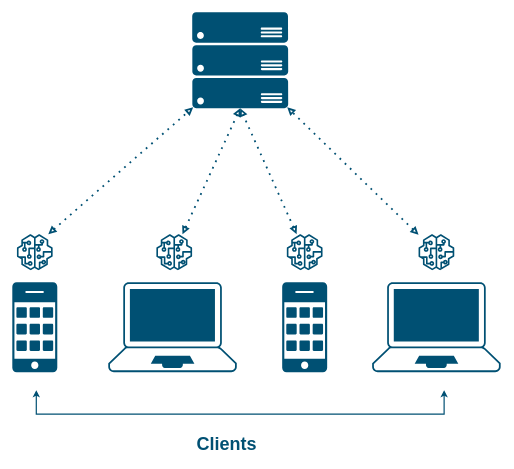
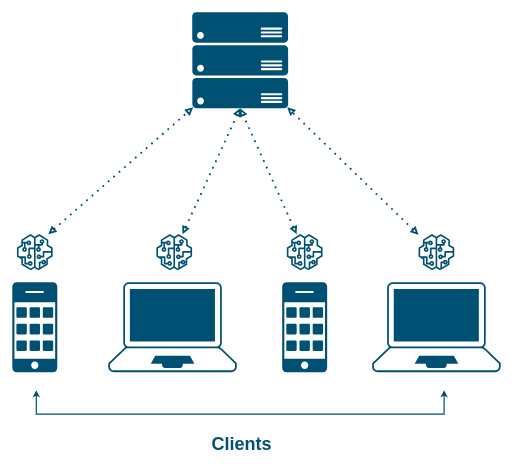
  <mxCell id="0" />
  <mxCell id="1" parent="0" />
  <mxCell id="2" value="" style="sketch=0;points=[[0.015,0.015,0],[0.985,0.015,0],[0.985,0.985,0],[0.015,0.985,0],[0.25,0,0],[0.5,0,0],[0.75,0,0],[1,0.25,0],[1,0.5,0],[1,0.75,0],[0.75,1,0],[0.5,1,0],[0.25,1,0],[0,0.75,0],[0,0.5,0],[0,0.25,0]];verticalLabelPosition=bottom;html=1;verticalAlign=top;aspect=fixed;align=center;pointerEvents=1;shape=mxgraph.cisco19.cell_phone;fillColor=#005073;strokeColor=none;" vertex="1" parent="1"><mxGeometry x="20" y="470" width="75" height="150" as="geometry" /></mxCell>
  <mxCell id="3" value="" style="sketch=0;points=[[0.015,0.015,0],[0.985,0.015,0],[0.985,0.985,0],[0.015,0.985,0],[0.25,0,0],[0.5,0,0],[0.75,0,0],[1,0.25,0],[1,0.5,0],[1,0.75,0],[0.75,1,0],[0.5,1,0],[0.25,1,0],[0,0.75,0],[0,0.5,0],[0,0.25,0]];verticalLabelPosition=bottom;html=1;verticalAlign=top;aspect=fixed;align=center;pointerEvents=1;shape=mxgraph.cisco19.cell_phone;fillColor=#005073;strokeColor=none;" vertex="1" parent="1"><mxGeometry x="470" y="470" width="75" height="150" as="geometry" /></mxCell>
  <mxCell id="4" value="" style="points=[[0.13,0.02,0],[0.5,0,0],[0.87,0.02,0],[0.885,0.4,0],[0.985,0.985,0],[0.5,1,0],[0.015,0.985,0],[0.115,0.4,0]];verticalLabelPosition=bottom;sketch=0;html=1;verticalAlign=top;aspect=fixed;align=center;pointerEvents=1;shape=mxgraph.cisco19.laptop;fillColor=#005073;strokeColor=none;" vertex="1" parent="1"><mxGeometry x="180" y="470" width="214.28" height="150" as="geometry" /></mxCell>
  <mxCell id="5" value="" style="points=[[0.13,0.02,0],[0.5,0,0],[0.87,0.02,0],[0.885,0.4,0],[0.985,0.985,0],[0.5,1,0],[0.015,0.985,0],[0.115,0.4,0]];verticalLabelPosition=bottom;sketch=0;html=1;verticalAlign=top;aspect=fixed;align=center;pointerEvents=1;shape=mxgraph.cisco19.laptop;fillColor=#005073;strokeColor=none;" vertex="1" parent="1"><mxGeometry x="620" y="470" width="214.28" height="150" as="geometry" /></mxCell>
  <mxCell id="6" value="" style="endArrow=classic;startArrow=classic;html=1;rounded=0;strokeWidth=2;strokeColor=#005073;" edge="1" parent="1"><mxGeometry width="50" height="50" relative="1" as="geometry"><mxPoint x="60" y="650" as="sourcePoint" /><mxPoint x="740" y="650" as="targetPoint" /><Array as="points"><mxPoint x="60" y="690" /><mxPoint x="400" y="690" /><mxPoint x="740" y="690" /></Array></mxGeometry></mxCell>
- <mxCell id="7" value="&lt;b&gt;&lt;font color=&quot;#005073&quot; style=&quot;font-size: 30px;&quot;&gt;Clients&lt;/font&gt;&lt;/b&gt;" style="text;html=1;align=center;verticalAlign=middle;whiteSpace=wrap;rounded=0;" vertex="1" parent="1"><mxGeometry x="310" y="720" width="135" height="40" as="geometry" /></mxCell>
+ <mxCell id="7" value="&lt;b&gt;&lt;font color=&quot;#005073&quot; style=&quot;font-size: 30px;&quot;&gt;Clients&lt;/font&gt;&lt;/b&gt;" style="text;html=1;align=center;verticalAlign=middle;whiteSpace=wrap;rounded=0;" vertex="1" parent="1"><mxGeometry x="335" y="720" width="135" height="40" as="geometry" /></mxCell>
  <mxCell id="8" value="" style="verticalLabelPosition=bottom;html=1;verticalAlign=top;align=center;strokeColor=none;fillColor=#005073;shape=mxgraph.azure.server_rack;" vertex="1" parent="1"><mxGeometry x="320" y="20" width="160" height="160" as="geometry" /></mxCell>
  <mxCell id="9" value="" style="sketch=0;outlineConnect=0;fontColor=#232F3E;gradientColor=none;fillColor=#005073;strokeColor=none;dashed=0;verticalLabelPosition=bottom;verticalAlign=top;align=center;html=1;fontSize=12;fontStyle=0;aspect=fixed;pointerEvents=1;shape=mxgraph.aws4.sagemaker_model;" vertex="1" parent="1"><mxGeometry x="27.5" y="390" width="60" height="60" as="geometry" /></mxCell>
  <mxCell id="10" value="" style="sketch=0;outlineConnect=0;fontColor=#232F3E;gradientColor=none;fillColor=#005073;strokeColor=none;dashed=0;verticalLabelPosition=bottom;verticalAlign=top;align=center;html=1;fontSize=12;fontStyle=0;aspect=fixed;pointerEvents=1;shape=mxgraph.aws4.sagemaker_model;" vertex="1" parent="1"><mxGeometry x="260" y="390" width="60" height="60" as="geometry" /></mxCell>
  <mxCell id="11" value="" style="sketch=0;outlineConnect=0;fontColor=#232F3E;gradientColor=none;fillColor=#005073;strokeColor=none;dashed=0;verticalLabelPosition=bottom;verticalAlign=top;align=center;html=1;fontSize=12;fontStyle=0;aspect=fixed;pointerEvents=1;shape=mxgraph.aws4.sagemaker_model;" vertex="1" parent="1"><mxGeometry x="477.5" y="390" width="60" height="60" as="geometry" /></mxCell>
  <mxCell id="12" value="" style="sketch=0;outlineConnect=0;fontColor=#232F3E;gradientColor=none;fillColor=#005073;strokeColor=none;dashed=0;verticalLabelPosition=bottom;verticalAlign=top;align=center;html=1;fontSize=12;fontStyle=0;aspect=fixed;pointerEvents=1;shape=mxgraph.aws4.sagemaker_model;" vertex="1" parent="1"><mxGeometry x="697.14" y="390" width="60" height="60" as="geometry" /></mxCell>
  <mxCell id="13" value="" style="endArrow=block;dashed=1;html=1;dashPattern=1 3;strokeWidth=3;rounded=0;startArrow=block;startFill=0;endFill=0;strokeColor=#005073;exitX=0.878;exitY=0;exitDx=0;exitDy=0;exitPerimeter=0;entryX=0.01;entryY=0.99;entryDx=0;entryDy=0;entryPerimeter=0;" edge="1" parent="1" source="9" target="8"><mxGeometry width="50" height="50" relative="1" as="geometry"><mxPoint x="130" y="320" as="sourcePoint" /><mxPoint x="290" y="200" as="targetPoint" /></mxGeometry></mxCell>
  <mxCell id="14" value="" style="endArrow=block;dashed=1;html=1;dashPattern=1 3;strokeWidth=3;rounded=0;startArrow=block;startFill=0;endFill=0;strokeColor=#005073;entryX=0.5;entryY=1;entryDx=0;entryDy=0;entryPerimeter=0;" edge="1" parent="1" source="10" target="8"><mxGeometry width="50" height="50" relative="1" as="geometry"><mxPoint x="320" y="382" as="sourcePoint" /><mxPoint x="562" y="170" as="targetPoint" /></mxGeometry></mxCell>
  <mxCell id="15" value="" style="endArrow=block;dashed=1;html=1;dashPattern=1 3;strokeWidth=3;rounded=0;startArrow=block;startFill=0;endFill=0;strokeColor=#005073;entryX=0.5;entryY=1;entryDx=0;entryDy=0;entryPerimeter=0;" edge="1" parent="1" source="11" target="8"><mxGeometry width="50" height="50" relative="1" as="geometry"><mxPoint x="530" y="392" as="sourcePoint" /><mxPoint x="772" y="180" as="targetPoint" /></mxGeometry></mxCell>
  <mxCell id="16" value="" style="endArrow=block;dashed=1;html=1;dashPattern=1 3;strokeWidth=3;rounded=0;startArrow=block;startFill=0;endFill=0;strokeColor=#005073;entryX=0.99;entryY=0.99;entryDx=0;entryDy=0;entryPerimeter=0;" edge="1" parent="1" source="12" target="8"><mxGeometry width="50" height="50" relative="1" as="geometry"><mxPoint x="610" y="382" as="sourcePoint" /><mxPoint x="852" y="170" as="targetPoint" /></mxGeometry></mxCell>
